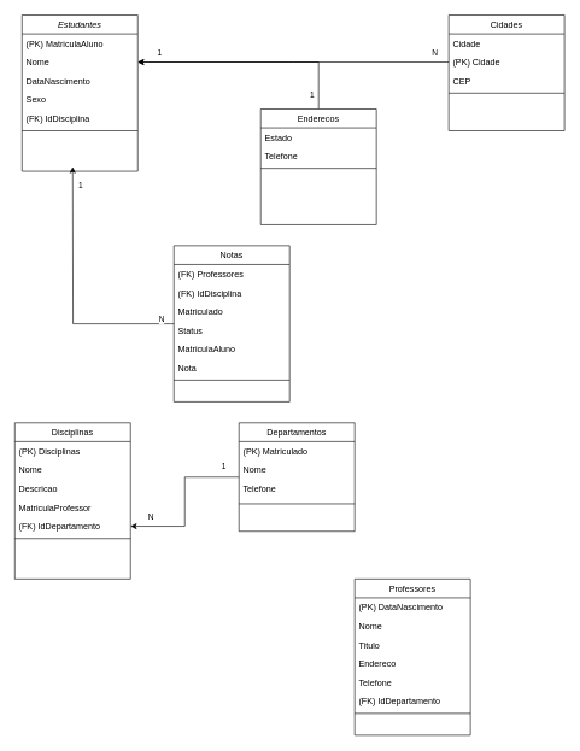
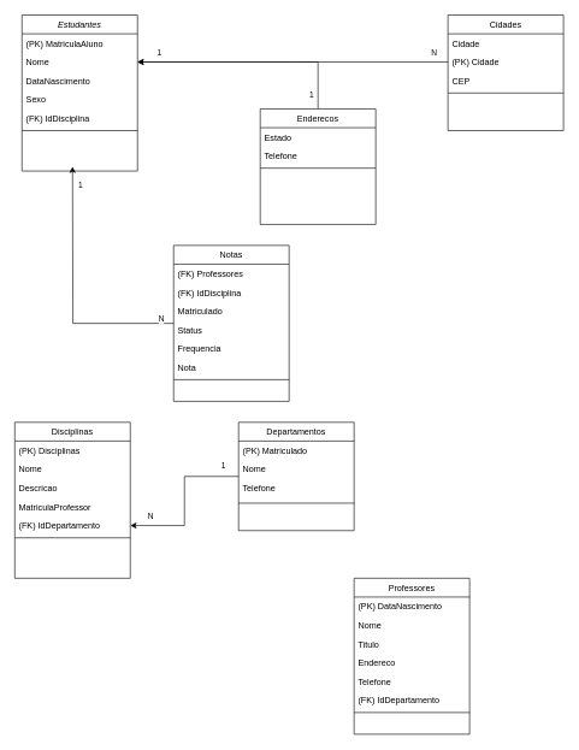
  <mxCell id="0" />
  <mxCell id="1" parent="0" />
  <mxCell id="2" value="Estudantes" style="swimlane;fontStyle=2;align=center;verticalAlign=top;childLayout=stackLayout;horizontal=1;startSize=26;horizontalStack=0;resizeParent=1;resizeLast=0;collapsible=1;marginBottom=0;rounded=0;shadow=0;strokeWidth=1;" parent="1" vertex="1"><mxGeometry x="30" y="20" width="160" height="216" as="geometry"><mxRectangle x="230" y="140" width="160" height="26" as="alternateBounds" /></mxGeometry></mxCell>
  <mxCell id="3" value="(PK) MatriculaAluno" style="text;align=left;verticalAlign=top;spacingLeft=4;spacingRight=4;overflow=hidden;rotatable=0;points=[[0,0.5],[1,0.5]];portConstraint=eastwest;rounded=0;shadow=0;html=0;" parent="2" vertex="1"><mxGeometry y="26" width="160" height="26" as="geometry" /></mxCell>
  <mxCell id="4" value="Nome&#10;" style="text;align=left;verticalAlign=top;spacingLeft=4;spacingRight=4;overflow=hidden;rotatable=0;points=[[0,0.5],[1,0.5]];portConstraint=eastwest;" parent="2" vertex="1"><mxGeometry y="52" width="160" height="26" as="geometry" /></mxCell>
  <mxCell id="5" value="DataNascimento" style="text;align=left;verticalAlign=top;spacingLeft=4;spacingRight=4;overflow=hidden;rotatable=0;points=[[0,0.5],[1,0.5]];portConstraint=eastwest;rounded=0;shadow=0;html=0;" vertex="1" parent="2"><mxGeometry y="78" width="160" height="26" as="geometry" /></mxCell>
  <mxCell id="6" value="Sexo" style="text;align=left;verticalAlign=top;spacingLeft=4;spacingRight=4;overflow=hidden;rotatable=0;points=[[0,0.5],[1,0.5]];portConstraint=eastwest;rounded=0;shadow=0;html=0;" vertex="1" parent="2"><mxGeometry y="104" width="160" height="26" as="geometry" /></mxCell>
  <mxCell id="7" value="(FK) IdDisciplina" style="text;align=left;verticalAlign=top;spacingLeft=4;spacingRight=4;overflow=hidden;rotatable=0;points=[[0,0.5],[1,0.5]];portConstraint=eastwest;rounded=0;shadow=0;html=0;" vertex="1" parent="2"><mxGeometry y="130" width="160" height="26" as="geometry" /></mxCell>
  <mxCell id="8" value="" style="line;html=1;strokeWidth=1;align=left;verticalAlign=middle;spacingTop=-1;spacingLeft=3;spacingRight=3;rotatable=0;labelPosition=right;points=[];portConstraint=eastwest;" parent="2" vertex="1"><mxGeometry y="156" width="160" height="8" as="geometry" /></mxCell>
  <mxCell id="9" value=" " style="text;align=left;verticalAlign=top;spacingLeft=4;spacingRight=4;overflow=hidden;rotatable=0;points=[[0,0.5],[1,0.5]];portConstraint=eastwest;" parent="2" vertex="1"><mxGeometry y="164" width="160" height="26" as="geometry" /></mxCell>
  <mxCell id="10" value="Cidades" style="swimlane;fontStyle=0;align=center;verticalAlign=top;childLayout=stackLayout;horizontal=1;startSize=26;horizontalStack=0;resizeParent=1;resizeLast=0;collapsible=1;marginBottom=0;rounded=0;shadow=0;strokeWidth=1;" parent="1" vertex="1"><mxGeometry x="620" y="20" width="160" height="160" as="geometry"><mxRectangle x="550" y="140" width="160" height="26" as="alternateBounds" /></mxGeometry></mxCell>
  <mxCell id="11" value="Cidade" style="text;align=left;verticalAlign=top;spacingLeft=4;spacingRight=4;overflow=hidden;rotatable=0;points=[[0,0.5],[1,0.5]];portConstraint=eastwest;" parent="10" vertex="1"><mxGeometry y="26" width="160" height="26" as="geometry" /></mxCell>
  <mxCell id="12" value="(PK) Cidade" style="text;align=left;verticalAlign=top;spacingLeft=4;spacingRight=4;overflow=hidden;rotatable=0;points=[[0,0.5],[1,0.5]];portConstraint=eastwest;rounded=0;shadow=0;html=0;" parent="10" vertex="1"><mxGeometry y="52" width="160" height="26" as="geometry" /></mxCell>
  <mxCell id="13" value="CEP" style="text;align=left;verticalAlign=top;spacingLeft=4;spacingRight=4;overflow=hidden;rotatable=0;points=[[0,0.5],[1,0.5]];portConstraint=eastwest;rounded=0;shadow=0;html=0;" parent="10" vertex="1"><mxGeometry y="78" width="160" height="26" as="geometry" /></mxCell>
  <mxCell id="14" value="" style="line;html=1;strokeWidth=1;align=left;verticalAlign=middle;spacingTop=-1;spacingLeft=3;spacingRight=3;rotatable=0;labelPosition=right;points=[];portConstraint=eastwest;" parent="10" vertex="1"><mxGeometry y="104" width="160" height="8" as="geometry" /></mxCell>
  <mxCell id="15" value=" " style="text;align=left;verticalAlign=top;spacingLeft=4;spacingRight=4;overflow=hidden;rotatable=0;points=[[0,0.5],[1,0.5]];portConstraint=eastwest;" parent="10" vertex="1"><mxGeometry y="112" width="160" height="26" as="geometry" /></mxCell>
  <mxCell id="16" style="edgeStyle=orthogonalEdgeStyle;rounded=0;orthogonalLoop=1;jettySize=auto;html=1;entryX=1;entryY=0.5;entryDx=0;entryDy=0;" edge="1" parent="1" source="21" target="4"><mxGeometry relative="1" as="geometry" /></mxCell>
  <mxCell id="17" value="1" style="edgeLabel;html=1;align=center;verticalAlign=middle;resizable=0;points=[];" vertex="1" connectable="0" parent="16"><mxGeometry x="0.755" y="2" relative="1" as="geometry"><mxPoint x="-10" y="-15" as="offset" /></mxGeometry></mxCell>
  <mxCell id="18" value="1" style="edgeLabel;html=1;align=center;verticalAlign=middle;resizable=0;points=[];" vertex="1" connectable="0" parent="16"><mxGeometry x="-0.869" y="2" relative="1" as="geometry"><mxPoint x="-8" y="1" as="offset" /></mxGeometry></mxCell>
  <mxCell id="19" style="edgeStyle=orthogonalEdgeStyle;rounded=0;orthogonalLoop=1;jettySize=auto;html=1;" edge="1" parent="1" source="12"><mxGeometry relative="1" as="geometry"><mxPoint x="190" y="85" as="targetPoint" /></mxGeometry></mxCell>
  <mxCell id="20" value="N" style="edgeLabel;html=1;align=center;verticalAlign=middle;resizable=0;points=[];" vertex="1" connectable="0" parent="19"><mxGeometry x="-0.907" y="-2" relative="1" as="geometry"><mxPoint y="-11" as="offset" /></mxGeometry></mxCell>
  <mxCell id="21" value="Enderecos" style="swimlane;fontStyle=0;align=center;verticalAlign=top;childLayout=stackLayout;horizontal=1;startSize=26;horizontalStack=0;resizeParent=1;resizeLast=0;collapsible=1;marginBottom=0;rounded=0;shadow=0;strokeWidth=1;" vertex="1" parent="1"><mxGeometry x="360" y="150" width="160" height="160" as="geometry"><mxRectangle x="550" y="140" width="160" height="26" as="alternateBounds" /></mxGeometry></mxCell>
  <mxCell id="22" value="Estado" style="text;align=left;verticalAlign=top;spacingLeft=4;spacingRight=4;overflow=hidden;rotatable=0;points=[[0,0.5],[1,0.5]];portConstraint=eastwest;" vertex="1" parent="21"><mxGeometry y="26" width="160" height="26" as="geometry" /></mxCell>
  <mxCell id="23" value="Telefone" style="text;align=left;verticalAlign=top;spacingLeft=4;spacingRight=4;overflow=hidden;rotatable=0;points=[[0,0.5],[1,0.5]];portConstraint=eastwest;rounded=0;shadow=0;html=0;" vertex="1" parent="21"><mxGeometry y="52" width="160" height="26" as="geometry" /></mxCell>
  <mxCell id="24" value="" style="line;html=1;strokeWidth=1;align=left;verticalAlign=middle;spacingTop=-1;spacingLeft=3;spacingRight=3;rotatable=0;labelPosition=right;points=[];portConstraint=eastwest;" vertex="1" parent="21"><mxGeometry y="78" width="160" height="8" as="geometry" /></mxCell>
  <mxCell id="25" value=" " style="text;align=left;verticalAlign=top;spacingLeft=4;spacingRight=4;overflow=hidden;rotatable=0;points=[[0,0.5],[1,0.5]];portConstraint=eastwest;" vertex="1" parent="21"><mxGeometry y="86" width="160" height="26" as="geometry" /></mxCell>
  <mxCell id="26" style="edgeStyle=orthogonalEdgeStyle;rounded=0;orthogonalLoop=1;jettySize=auto;html=1;entryX=1;entryY=0.5;entryDx=0;entryDy=0;" edge="1" parent="1" source="56" target="54"><mxGeometry relative="1" as="geometry" /></mxCell>
  <mxCell id="27" value="1" style="edgeLabel;html=1;align=center;verticalAlign=middle;resizable=0;points=[];" vertex="1" connectable="0" parent="26"><mxGeometry x="-0.836" y="-2" relative="1" as="geometry"><mxPoint x="-4" y="-14" as="offset" /></mxGeometry></mxCell>
  <mxCell id="28" value="N" style="edgeLabel;html=1;align=center;verticalAlign=middle;resizable=0;points=[];" vertex="1" connectable="0" parent="26"><mxGeometry x="0.754" y="-1" relative="1" as="geometry"><mxPoint y="-12" as="offset" /></mxGeometry></mxCell>
  <mxCell id="29" style="edgeStyle=orthogonalEdgeStyle;rounded=0;orthogonalLoop=1;jettySize=auto;html=1;" edge="1" parent="1" source="32"><mxGeometry relative="1" as="geometry"><mxPoint x="100" y="230" as="targetPoint" /></mxGeometry></mxCell>
  <mxCell id="30" value="1" style="edgeLabel;html=1;align=center;verticalAlign=middle;resizable=0;points=[];" vertex="1" connectable="0" parent="29"><mxGeometry x="0.86" y="-2" relative="1" as="geometry"><mxPoint x="8" as="offset" /></mxGeometry></mxCell>
  <mxCell id="31" value="N" style="edgeLabel;html=1;align=center;verticalAlign=middle;resizable=0;points=[];" vertex="1" connectable="0" parent="29"><mxGeometry x="-0.899" relative="1" as="geometry"><mxPoint y="-7" as="offset" /></mxGeometry></mxCell>
  <mxCell id="32" value="Notas" style="swimlane;fontStyle=0;align=center;verticalAlign=top;childLayout=stackLayout;horizontal=1;startSize=26;horizontalStack=0;resizeParent=1;resizeLast=0;collapsible=1;marginBottom=0;rounded=0;shadow=0;strokeWidth=1;" vertex="1" parent="1"><mxGeometry x="240" y="339" width="160" height="216" as="geometry"><mxRectangle x="550" y="140" width="160" height="26" as="alternateBounds" /></mxGeometry></mxCell>
  <mxCell id="33" value="(FK) Professores" style="text;align=left;verticalAlign=top;spacingLeft=4;spacingRight=4;overflow=hidden;rotatable=0;points=[[0,0.5],[1,0.5]];portConstraint=eastwest;" vertex="1" parent="32"><mxGeometry y="26" width="160" height="26" as="geometry" /></mxCell>
  <mxCell id="34" value="(FK) IdDisciplina" style="text;align=left;verticalAlign=top;spacingLeft=4;spacingRight=4;overflow=hidden;rotatable=0;points=[[0,0.5],[1,0.5]];portConstraint=eastwest;rounded=0;shadow=0;html=0;" vertex="1" parent="32"><mxGeometry y="52" width="160" height="26" as="geometry" /></mxCell>
  <mxCell id="35" value="Matriculado" style="text;align=left;verticalAlign=top;spacingLeft=4;spacingRight=4;overflow=hidden;rotatable=0;points=[[0,0.5],[1,0.5]];portConstraint=eastwest;rounded=0;shadow=0;html=0;" vertex="1" parent="32"><mxGeometry y="78" width="160" height="26" as="geometry" /></mxCell>
  <mxCell id="36" value="Status" style="text;align=left;verticalAlign=top;spacingLeft=4;spacingRight=4;overflow=hidden;rotatable=0;points=[[0,0.5],[1,0.5]];portConstraint=eastwest;rounded=0;shadow=0;html=0;" vertex="1" parent="32"><mxGeometry y="104" width="160" height="26" as="geometry" /></mxCell>
- <mxCell id="37" value="MatriculaAluno" style="text;align=left;verticalAlign=top;spacingLeft=4;spacingRight=4;overflow=hidden;rotatable=0;points=[[0,0.5],[1,0.5]];portConstraint=eastwest;rounded=0;shadow=0;html=0;" vertex="1" parent="32"><mxGeometry y="130" width="160" height="26" as="geometry" /></mxCell>
+ <mxCell id="37" value="Frequencia" style="text;align=left;verticalAlign=top;spacingLeft=4;spacingRight=4;overflow=hidden;rotatable=0;points=[[0,0.5],[1,0.5]];portConstraint=eastwest;rounded=0;shadow=0;html=0;" vertex="1" parent="32"><mxGeometry y="130" width="160" height="26" as="geometry" /></mxCell>
  <mxCell id="38" value="Nota" style="text;align=left;verticalAlign=top;spacingLeft=4;spacingRight=4;overflow=hidden;rotatable=0;points=[[0,0.5],[1,0.5]];portConstraint=eastwest;rounded=0;shadow=0;html=0;" vertex="1" parent="32"><mxGeometry y="156" width="160" height="26" as="geometry" /></mxCell>
  <mxCell id="39" value="" style="line;html=1;strokeWidth=1;align=left;verticalAlign=middle;spacingTop=-1;spacingLeft=3;spacingRight=3;rotatable=0;labelPosition=right;points=[];portConstraint=eastwest;" vertex="1" parent="32"><mxGeometry y="182" width="160" height="8" as="geometry" /></mxCell>
  <mxCell id="40" value=" " style="text;align=left;verticalAlign=top;spacingLeft=4;spacingRight=4;overflow=hidden;rotatable=0;points=[[0,0.5],[1,0.5]];portConstraint=eastwest;" vertex="1" parent="32"><mxGeometry y="190" width="160" height="26" as="geometry" /></mxCell>
  <mxCell id="41" value="Professores" style="swimlane;fontStyle=0;align=center;verticalAlign=top;childLayout=stackLayout;horizontal=1;startSize=26;horizontalStack=0;resizeParent=1;resizeLast=0;collapsible=1;marginBottom=0;rounded=0;shadow=0;strokeWidth=1;" vertex="1" parent="1"><mxGeometry x="490" y="800" width="160" height="216" as="geometry"><mxRectangle x="130" y="380" width="160" height="26" as="alternateBounds" /></mxGeometry></mxCell>
  <mxCell id="42" value="(PK) DataNascimento" style="text;align=left;verticalAlign=top;spacingLeft=4;spacingRight=4;overflow=hidden;rotatable=0;points=[[0,0.5],[1,0.5]];portConstraint=eastwest;" vertex="1" parent="41"><mxGeometry y="26" width="160" height="26" as="geometry" /></mxCell>
  <mxCell id="43" value="Nome" style="text;align=left;verticalAlign=top;spacingLeft=4;spacingRight=4;overflow=hidden;rotatable=0;points=[[0,0.5],[1,0.5]];portConstraint=eastwest;rounded=0;shadow=0;html=0;" vertex="1" parent="41"><mxGeometry y="52" width="160" height="26" as="geometry" /></mxCell>
  <mxCell id="44" value="Titulo" style="text;align=left;verticalAlign=top;spacingLeft=4;spacingRight=4;overflow=hidden;rotatable=0;points=[[0,0.5],[1,0.5]];portConstraint=eastwest;rounded=0;shadow=0;html=0;" vertex="1" parent="41"><mxGeometry y="78" width="160" height="26" as="geometry" /></mxCell>
  <mxCell id="45" value="Endereco" style="text;align=left;verticalAlign=top;spacingLeft=4;spacingRight=4;overflow=hidden;rotatable=0;points=[[0,0.5],[1,0.5]];portConstraint=eastwest;rounded=0;shadow=0;html=0;" vertex="1" parent="41"><mxGeometry y="104" width="160" height="26" as="geometry" /></mxCell>
  <mxCell id="46" value="Telefone" style="text;align=left;verticalAlign=top;spacingLeft=4;spacingRight=4;overflow=hidden;rotatable=0;points=[[0,0.5],[1,0.5]];portConstraint=eastwest;rounded=0;shadow=0;html=0;" vertex="1" parent="41"><mxGeometry y="130" width="160" height="26" as="geometry" /></mxCell>
  <mxCell id="47" value="(FK) IdDepartamento" style="text;align=left;verticalAlign=top;spacingLeft=4;spacingRight=4;overflow=hidden;rotatable=0;points=[[0,0.5],[1,0.5]];portConstraint=eastwest;rounded=0;shadow=0;html=0;" vertex="1" parent="41"><mxGeometry y="156" width="160" height="26" as="geometry" /></mxCell>
  <mxCell id="48" value="" style="line;html=1;strokeWidth=1;align=left;verticalAlign=middle;spacingTop=-1;spacingLeft=3;spacingRight=3;rotatable=0;labelPosition=right;points=[];portConstraint=eastwest;" vertex="1" parent="41"><mxGeometry y="182" width="160" height="8" as="geometry" /></mxCell>
  <mxCell id="49" value="Disciplinas" style="swimlane;fontStyle=0;align=center;verticalAlign=top;childLayout=stackLayout;horizontal=1;startSize=26;horizontalStack=0;resizeParent=1;resizeLast=0;collapsible=1;marginBottom=0;rounded=0;shadow=0;strokeWidth=1;" parent="1" vertex="1"><mxGeometry x="20" y="584" width="160" height="216" as="geometry"><mxRectangle x="130" y="380" width="160" height="26" as="alternateBounds" /></mxGeometry></mxCell>
  <mxCell id="50" value="(PK) Disciplinas" style="text;align=left;verticalAlign=top;spacingLeft=4;spacingRight=4;overflow=hidden;rotatable=0;points=[[0,0.5],[1,0.5]];portConstraint=eastwest;" parent="49" vertex="1"><mxGeometry y="26" width="160" height="26" as="geometry" /></mxCell>
  <mxCell id="51" value="Nome" style="text;align=left;verticalAlign=top;spacingLeft=4;spacingRight=4;overflow=hidden;rotatable=0;points=[[0,0.5],[1,0.5]];portConstraint=eastwest;rounded=0;shadow=0;html=0;" parent="49" vertex="1"><mxGeometry y="52" width="160" height="26" as="geometry" /></mxCell>
  <mxCell id="52" value="Descricao" style="text;align=left;verticalAlign=top;spacingLeft=4;spacingRight=4;overflow=hidden;rotatable=0;points=[[0,0.5],[1,0.5]];portConstraint=eastwest;rounded=0;shadow=0;html=0;" vertex="1" parent="49"><mxGeometry y="78" width="160" height="26" as="geometry" /></mxCell>
  <mxCell id="53" value="MatriculaProfessor" style="text;align=left;verticalAlign=top;spacingLeft=4;spacingRight=4;overflow=hidden;rotatable=0;points=[[0,0.5],[1,0.5]];portConstraint=eastwest;rounded=0;shadow=0;html=0;" vertex="1" parent="49"><mxGeometry y="104" width="160" height="26" as="geometry" /></mxCell>
  <mxCell id="54" value="(FK) IdDepartamento" style="text;align=left;verticalAlign=top;spacingLeft=4;spacingRight=4;overflow=hidden;rotatable=0;points=[[0,0.5],[1,0.5]];portConstraint=eastwest;rounded=0;shadow=0;html=0;" vertex="1" parent="49"><mxGeometry y="130" width="160" height="26" as="geometry" /></mxCell>
  <mxCell id="55" value="" style="line;html=1;strokeWidth=1;align=left;verticalAlign=middle;spacingTop=-1;spacingLeft=3;spacingRight=3;rotatable=0;labelPosition=right;points=[];portConstraint=eastwest;" parent="49" vertex="1"><mxGeometry y="156" width="160" height="8" as="geometry" /></mxCell>
  <mxCell id="56" value="Departamentos" style="swimlane;fontStyle=0;align=center;verticalAlign=top;childLayout=stackLayout;horizontal=1;startSize=26;horizontalStack=0;resizeParent=1;resizeLast=0;collapsible=1;marginBottom=0;rounded=0;shadow=0;strokeWidth=1;" parent="1" vertex="1"><mxGeometry x="330" y="584" width="160" height="150" as="geometry"><mxRectangle x="340" y="380" width="170" height="26" as="alternateBounds" /></mxGeometry></mxCell>
  <mxCell id="57" value="(PK) Matriculado" style="text;align=left;verticalAlign=top;spacingLeft=4;spacingRight=4;overflow=hidden;rotatable=0;points=[[0,0.5],[1,0.5]];portConstraint=eastwest;" vertex="1" parent="56"><mxGeometry y="26" width="160" height="26" as="geometry" /></mxCell>
  <mxCell id="58" value="Nome" style="text;align=left;verticalAlign=top;spacingLeft=4;spacingRight=4;overflow=hidden;rotatable=0;points=[[0,0.5],[1,0.5]];portConstraint=eastwest;" vertex="1" parent="56"><mxGeometry y="52" width="160" height="26" as="geometry" /></mxCell>
  <mxCell id="59" value="Telefone" style="text;align=left;verticalAlign=top;spacingLeft=4;spacingRight=4;overflow=hidden;rotatable=0;points=[[0,0.5],[1,0.5]];portConstraint=eastwest;" parent="56" vertex="1"><mxGeometry y="78" width="160" height="26" as="geometry" /></mxCell>
  <mxCell id="60" value="&lt;br&gt;" style="line;html=1;strokeWidth=1;align=left;verticalAlign=middle;spacingTop=-1;spacingLeft=3;spacingRight=3;rotatable=0;labelPosition=right;points=[];portConstraint=eastwest;" parent="56" vertex="1"><mxGeometry y="104" width="160" height="16" as="geometry" /></mxCell>
